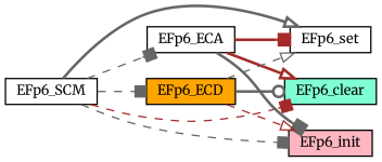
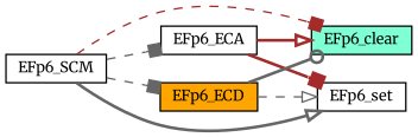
  digraph {
    fontname=Merriweather
    rankdir=LR
    node [color=black fillcolor=white fontname=Merriweather fontsize=10 shape=record style=filled]
    edge [arrowhead=box color=gray40 fontname=Merriweather fontsize=10 labelfontname=Helvetica labelfontsize=10 style=dashed]
    n1 [fontcolor=black height=0.2 label=EFp6_SCM width=0.4]
    n2 [fillcolor=aquamarine height=0.2 label=EFp6_clear width=0.4]
    n3 [height=0.2 label=EFp6_ECA width=0.4]
    n4 [fillcolor=orange height=0.2 label=EFp6_ECD width=0.4]
-   n5 [fillcolor=lightpink height=0.2 label=EFp6_init width=0.4]
    n6 [height=0.2 label=EFp6_set width=0.4]
    n1 -> n2 [color=brown]
    n1 -> n3
    n1 -> n4
-   n1 -> n5
    n1 -> n6 [arrowhead=onormal style=bold]
    n3 -> n2 [arrowhead=onormal color=brown style=bold]
-   n3 -> n5 [style=bold]
    n3 -> n6 [color=brown style=bold]
    n4 -> n2 [arrowhead=odot style=bold]
-   n4 -> n5 [arrowhead=onormal color=brown]
    n4 -> n6 [arrowhead=onormal]
  }
